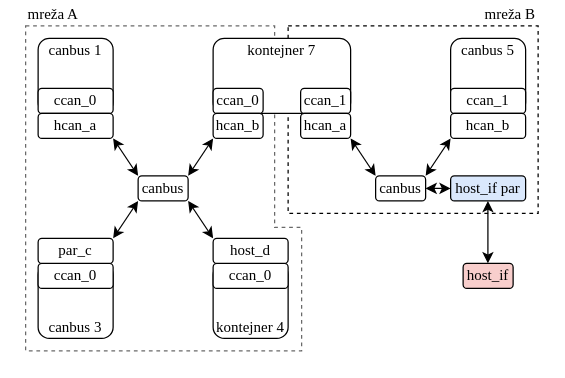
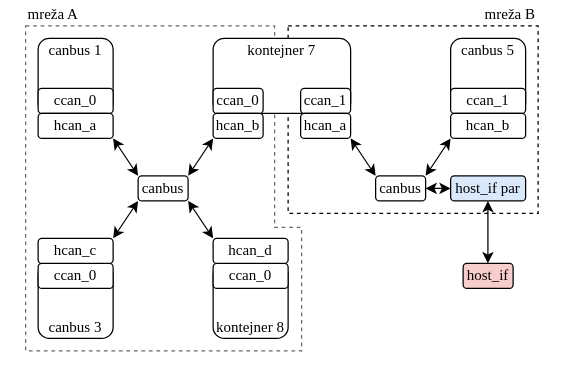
  <mxCell id="0" />
  <mxCell id="1" parent="0" />
  <mxCell id="2" value="mreža A" style="verticalLabelPosition=top;verticalAlign=bottom;html=1;shape=mxgraph.basic.polygon;polyCoords=[[0,0],[0.83,0],[0.83,0.62],[0.92,0.62],[0.92,1],[0,1],[0,1],[0,0]];polyline=0;labelBackgroundColor=none;fillColor=none;dashed=1;strokeColor=#696969;labelPosition=center;align=left;fontFamily=Times New Roman;" vertex="1" parent="1"><mxGeometry x="20" y="20" width="240" height="260" as="geometry" /></mxCell>
  <mxCell id="3" value="mreža B" style="rounded=0;whiteSpace=wrap;html=1;fillColor=none;dashed=1;align=right;labelPosition=center;verticalLabelPosition=top;verticalAlign=bottom;fontFamily=Times New Roman;" vertex="1" parent="1"><mxGeometry x="230" y="20" width="200" height="150" as="geometry" /></mxCell>
  <mxCell id="4" value="canbus 5" style="rounded=1;whiteSpace=wrap;html=1;pointerEvents=0;strokeColor=default;align=center;verticalAlign=top;fontFamily=Times New Roman;fontSize=12;fontColor=default;fillColor=default;container=0;spacingTop=-4;" vertex="1" parent="1"><mxGeometry x="360" y="30" width="60" height="60" as="geometry" /></mxCell>
  <mxCell id="5" value="ccan_1" style="rounded=1;whiteSpace=wrap;html=1;pointerEvents=0;strokeColor=default;align=center;verticalAlign=middle;fontFamily=Times New Roman;fontSize=12;fontColor=default;fillColor=default;container=0;" vertex="1" parent="1"><mxGeometry x="360" y="70" width="60" height="20" as="geometry" /></mxCell>
  <mxCell id="6" value="hcan_b" style="rounded=1;whiteSpace=wrap;html=1;pointerEvents=0;strokeColor=default;align=center;verticalAlign=middle;fontFamily=Times New Roman;fontSize=12;fontColor=default;fillColor=default;container=0;rotation=0;" vertex="1" parent="1"><mxGeometry x="360" y="90" width="60" height="20" as="geometry" /></mxCell>
  <mxCell id="7" value="kontejner 7" style="rounded=1;whiteSpace=wrap;html=1;pointerEvents=0;strokeColor=default;align=center;verticalAlign=top;fontFamily=Times New Roman;fontSize=12;fontColor=default;fillColor=default;container=0;spacingTop=-4;" vertex="1" parent="1"><mxGeometry x="170" y="30" width="110" height="60" as="geometry" /></mxCell>
  <mxCell id="8" value="ccan_0" style="rounded=1;whiteSpace=wrap;html=1;pointerEvents=0;strokeColor=default;align=center;verticalAlign=middle;fontFamily=Times New Roman;fontSize=12;fontColor=default;fillColor=default;container=0;" vertex="1" parent="1"><mxGeometry x="170" y="70" width="40" height="20" as="geometry" /></mxCell>
  <mxCell id="9" value="ccan_1" style="rounded=1;whiteSpace=wrap;html=1;pointerEvents=0;strokeColor=default;align=center;verticalAlign=middle;fontFamily=Times New Roman;fontSize=12;fontColor=default;fillColor=default;container=0;" vertex="1" parent="1"><mxGeometry x="240" y="70" width="40" height="20" as="geometry" /></mxCell>
  <mxCell id="10" value="hcan_b" style="rounded=1;whiteSpace=wrap;html=1;pointerEvents=0;strokeColor=default;align=center;verticalAlign=middle;fontFamily=Times New Roman;fontSize=12;fontColor=default;fillColor=default;container=0;" vertex="1" parent="1"><mxGeometry x="170" y="90" width="40" height="20" as="geometry" /></mxCell>
  <mxCell id="11" value="hcan_a" style="rounded=1;whiteSpace=wrap;html=1;pointerEvents=0;strokeColor=default;align=center;verticalAlign=middle;fontFamily=Times New Roman;fontSize=12;fontColor=default;fillColor=default;container=0;" vertex="1" parent="1"><mxGeometry x="240" y="90" width="40" height="20" as="geometry" /></mxCell>
  <mxCell id="12" value="canbus 1" style="rounded=1;whiteSpace=wrap;html=1;pointerEvents=0;strokeColor=default;align=center;verticalAlign=top;fontFamily=Times New Roman;fontSize=12;fontColor=default;fillColor=default;container=0;labelPosition=center;verticalLabelPosition=middle;spacingTop=-4;" vertex="1" parent="1"><mxGeometry x="30" y="30" width="60" height="60" as="geometry" /></mxCell>
  <mxCell id="13" value="ccan_0" style="rounded=1;whiteSpace=wrap;html=1;pointerEvents=0;strokeColor=default;align=center;verticalAlign=middle;fontFamily=Times New Roman;fontSize=12;fontColor=default;fillColor=default;container=0;" vertex="1" parent="1"><mxGeometry x="30" y="70" width="60" height="20" as="geometry" /></mxCell>
  <mxCell id="14" value="hcan_a" style="rounded=1;whiteSpace=wrap;html=1;pointerEvents=0;strokeColor=default;align=center;verticalAlign=middle;fontFamily=Times New Roman;fontSize=12;fontColor=default;fillColor=default;container=0;" vertex="1" parent="1"><mxGeometry x="30" y="90" width="60" height="20" as="geometry" /></mxCell>
  <mxCell id="15" value="canbus 3" style="rounded=1;whiteSpace=wrap;html=1;pointerEvents=0;strokeColor=default;align=center;verticalAlign=bottom;fontFamily=Times New Roman;fontSize=12;fontColor=default;fillColor=default;container=0;" vertex="1" parent="1"><mxGeometry x="30" y="210" width="60" height="60" as="geometry" /></mxCell>
  <mxCell id="16" value="ccan_0" style="rounded=1;whiteSpace=wrap;html=1;pointerEvents=0;strokeColor=default;align=center;verticalAlign=middle;fontFamily=Times New Roman;fontSize=12;fontColor=default;fillColor=default;container=0;" vertex="1" parent="1"><mxGeometry x="30" y="210" width="60" height="20" as="geometry" /></mxCell>
- <mxCell id="17" value="par_c" style="rounded=1;whiteSpace=wrap;html=1;pointerEvents=0;strokeColor=default;align=center;verticalAlign=middle;fontFamily=Times New Roman;fontSize=12;fontColor=default;fillColor=default;container=0;" vertex="1" parent="1"><mxGeometry x="30" y="190" width="60" height="20" as="geometry" /></mxCell>
- <mxCell id="18" value="kontejner 4" style="rounded=1;whiteSpace=wrap;html=1;pointerEvents=0;strokeColor=default;align=center;verticalAlign=bottom;fontFamily=Times New Roman;fontSize=12;fontColor=default;fillColor=default;container=0;spacingBottom=0;" vertex="1" parent="1"><mxGeometry x="170" y="210" width="60" height="60" as="geometry" /></mxCell>
+ <mxCell id="17" value="hcan_c" style="rounded=1;whiteSpace=wrap;html=1;pointerEvents=0;strokeColor=default;align=center;verticalAlign=middle;fontFamily=Times New Roman;fontSize=12;fontColor=default;fillColor=default;container=0;" vertex="1" parent="1"><mxGeometry x="30" y="190" width="60" height="20" as="geometry" /></mxCell>
+ <mxCell id="18" value="kontejner 8" style="rounded=1;whiteSpace=wrap;html=1;pointerEvents=0;strokeColor=default;align=center;verticalAlign=bottom;fontFamily=Times New Roman;fontSize=12;fontColor=default;fillColor=default;container=0;spacingBottom=0;" vertex="1" parent="1"><mxGeometry x="170" y="210" width="60" height="60" as="geometry" /></mxCell>
  <mxCell id="19" value="ccan_0" style="rounded=1;whiteSpace=wrap;html=1;pointerEvents=0;strokeColor=default;align=center;verticalAlign=middle;fontFamily=Times New Roman;fontSize=12;fontColor=default;fillColor=default;container=0;" vertex="1" parent="1"><mxGeometry x="170" y="210" width="60" height="20" as="geometry" /></mxCell>
- <mxCell id="20" value="host_d" style="rounded=1;whiteSpace=wrap;html=1;pointerEvents=0;strokeColor=default;align=center;verticalAlign=middle;fontFamily=Times New Roman;fontSize=12;fontColor=default;fillColor=default;container=0;" vertex="1" parent="1"><mxGeometry x="170" y="190" width="60" height="20" as="geometry" /></mxCell>
+ <mxCell id="20" value="hcan_d" style="rounded=1;whiteSpace=wrap;html=1;pointerEvents=0;strokeColor=default;align=center;verticalAlign=middle;fontFamily=Times New Roman;fontSize=12;fontColor=default;fillColor=default;container=0;" vertex="1" parent="1"><mxGeometry x="170" y="190" width="60" height="20" as="geometry" /></mxCell>
  <mxCell id="21" value="canbus" style="rounded=1;whiteSpace=wrap;html=1;fontFamily=Times New Roman;" vertex="1" parent="1"><mxGeometry x="110" y="140" width="40" height="20" as="geometry" /></mxCell>
  <mxCell id="22" value="" style="endArrow=classic;startArrow=classic;html=1;rounded=0;exitX=1;exitY=0;exitDx=0;exitDy=0;entryX=0;entryY=1;entryDx=0;entryDy=0;fontFamily=Times New Roman;" edge="1" parent="1" source="21" target="10"><mxGeometry width="50" height="50" relative="1" as="geometry"><mxPoint x="280" y="140" as="sourcePoint" /><mxPoint x="330" y="90" as="targetPoint" /></mxGeometry></mxCell>
  <mxCell id="23" value="" style="endArrow=classic;startArrow=classic;html=1;rounded=0;exitX=1;exitY=0;exitDx=0;exitDy=0;entryX=0;entryY=1;entryDx=0;entryDy=0;fontFamily=Times New Roman;" edge="1" parent="1"><mxGeometry width="50" height="50" relative="1" as="geometry"><mxPoint x="90" y="190" as="sourcePoint" /><mxPoint x="110" y="160" as="targetPoint" /></mxGeometry></mxCell>
  <mxCell id="24" value="" style="endArrow=classic;startArrow=classic;html=1;rounded=0;exitX=0;exitY=0;exitDx=0;exitDy=0;entryX=1;entryY=1;entryDx=0;entryDy=0;fontFamily=Times New Roman;" edge="1" parent="1" source="21" target="14"><mxGeometry width="50" height="50" relative="1" as="geometry"><mxPoint x="100" y="200" as="sourcePoint" /><mxPoint x="120" y="170" as="targetPoint" /></mxGeometry></mxCell>
  <mxCell id="25" value="" style="endArrow=classic;startArrow=classic;html=1;rounded=0;exitX=0;exitY=0;exitDx=0;exitDy=0;entryX=1;entryY=1;entryDx=0;entryDy=0;fontFamily=Times New Roman;" edge="1" parent="1"><mxGeometry width="50" height="50" relative="1" as="geometry"><mxPoint x="170" y="190" as="sourcePoint" /><mxPoint x="150" y="160" as="targetPoint" /></mxGeometry></mxCell>
  <mxCell id="26" value="canbus" style="rounded=1;whiteSpace=wrap;html=1;fontFamily=Times New Roman;" vertex="1" parent="1"><mxGeometry x="300" y="140" width="40" height="20" as="geometry" /></mxCell>
  <mxCell id="27" value="" style="endArrow=classic;startArrow=classic;html=1;rounded=0;exitX=1;exitY=0;exitDx=0;exitDy=0;entryX=0;entryY=1;entryDx=0;entryDy=0;fontFamily=Times New Roman;" edge="1" parent="1" source="26"><mxGeometry width="50" height="50" relative="1" as="geometry"><mxPoint x="340" y="140" as="sourcePoint" /><mxPoint x="360" y="110" as="targetPoint" /></mxGeometry></mxCell>
  <mxCell id="28" value="" style="endArrow=classic;startArrow=classic;html=1;rounded=0;exitX=0;exitY=0;exitDx=0;exitDy=0;entryX=1;entryY=1;entryDx=0;entryDy=0;fontFamily=Times New Roman;" edge="1" parent="1" source="26"><mxGeometry width="50" height="50" relative="1" as="geometry"><mxPoint x="300" y="140" as="sourcePoint" /><mxPoint x="280" y="110" as="targetPoint" /></mxGeometry></mxCell>
  <mxCell id="29" value="host_if" style="rounded=1;whiteSpace=wrap;html=1;fontFamily=Times New Roman;fillColor=#f8cecc;" vertex="1" parent="1"><mxGeometry x="370" y="210" width="40" height="20" as="geometry" /></mxCell>
  <mxCell id="30" value="" style="endArrow=classic;startArrow=classic;html=1;rounded=0;exitX=0.5;exitY=0;exitDx=0;exitDy=0;entryX=0.5;entryY=1;entryDx=0;entryDy=0;fontFamily=Times New Roman;" edge="1" parent="1"><mxGeometry width="50" height="50" relative="1" as="geometry"><mxPoint x="389.83" y="210" as="sourcePoint" /><mxPoint x="389.83" y="160" as="targetPoint" /><Array as="points"><mxPoint x="389.83" y="190" /></Array></mxGeometry></mxCell>
  <mxCell id="31" value="&lt;div&gt;host_if par&lt;br&gt;&lt;/div&gt;" style="rounded=1;whiteSpace=wrap;html=1;fontFamily=Times New Roman;fillColor=#dae8fc;" vertex="1" parent="1"><mxGeometry x="360" y="140" width="60" height="20" as="geometry" /></mxCell>
  <mxCell id="32" value="" style="endArrow=classic;startArrow=classic;html=1;rounded=0;exitX=1;exitY=0.5;exitDx=0;exitDy=0;entryX=0;entryY=0.5;entryDx=0;entryDy=0;fontFamily=Times New Roman;" edge="1" parent="1" source="26" target="31"><mxGeometry width="50" height="50" relative="1" as="geometry"><mxPoint x="350" y="150" as="sourcePoint" /><mxPoint x="370" y="120" as="targetPoint" /></mxGeometry></mxCell>
